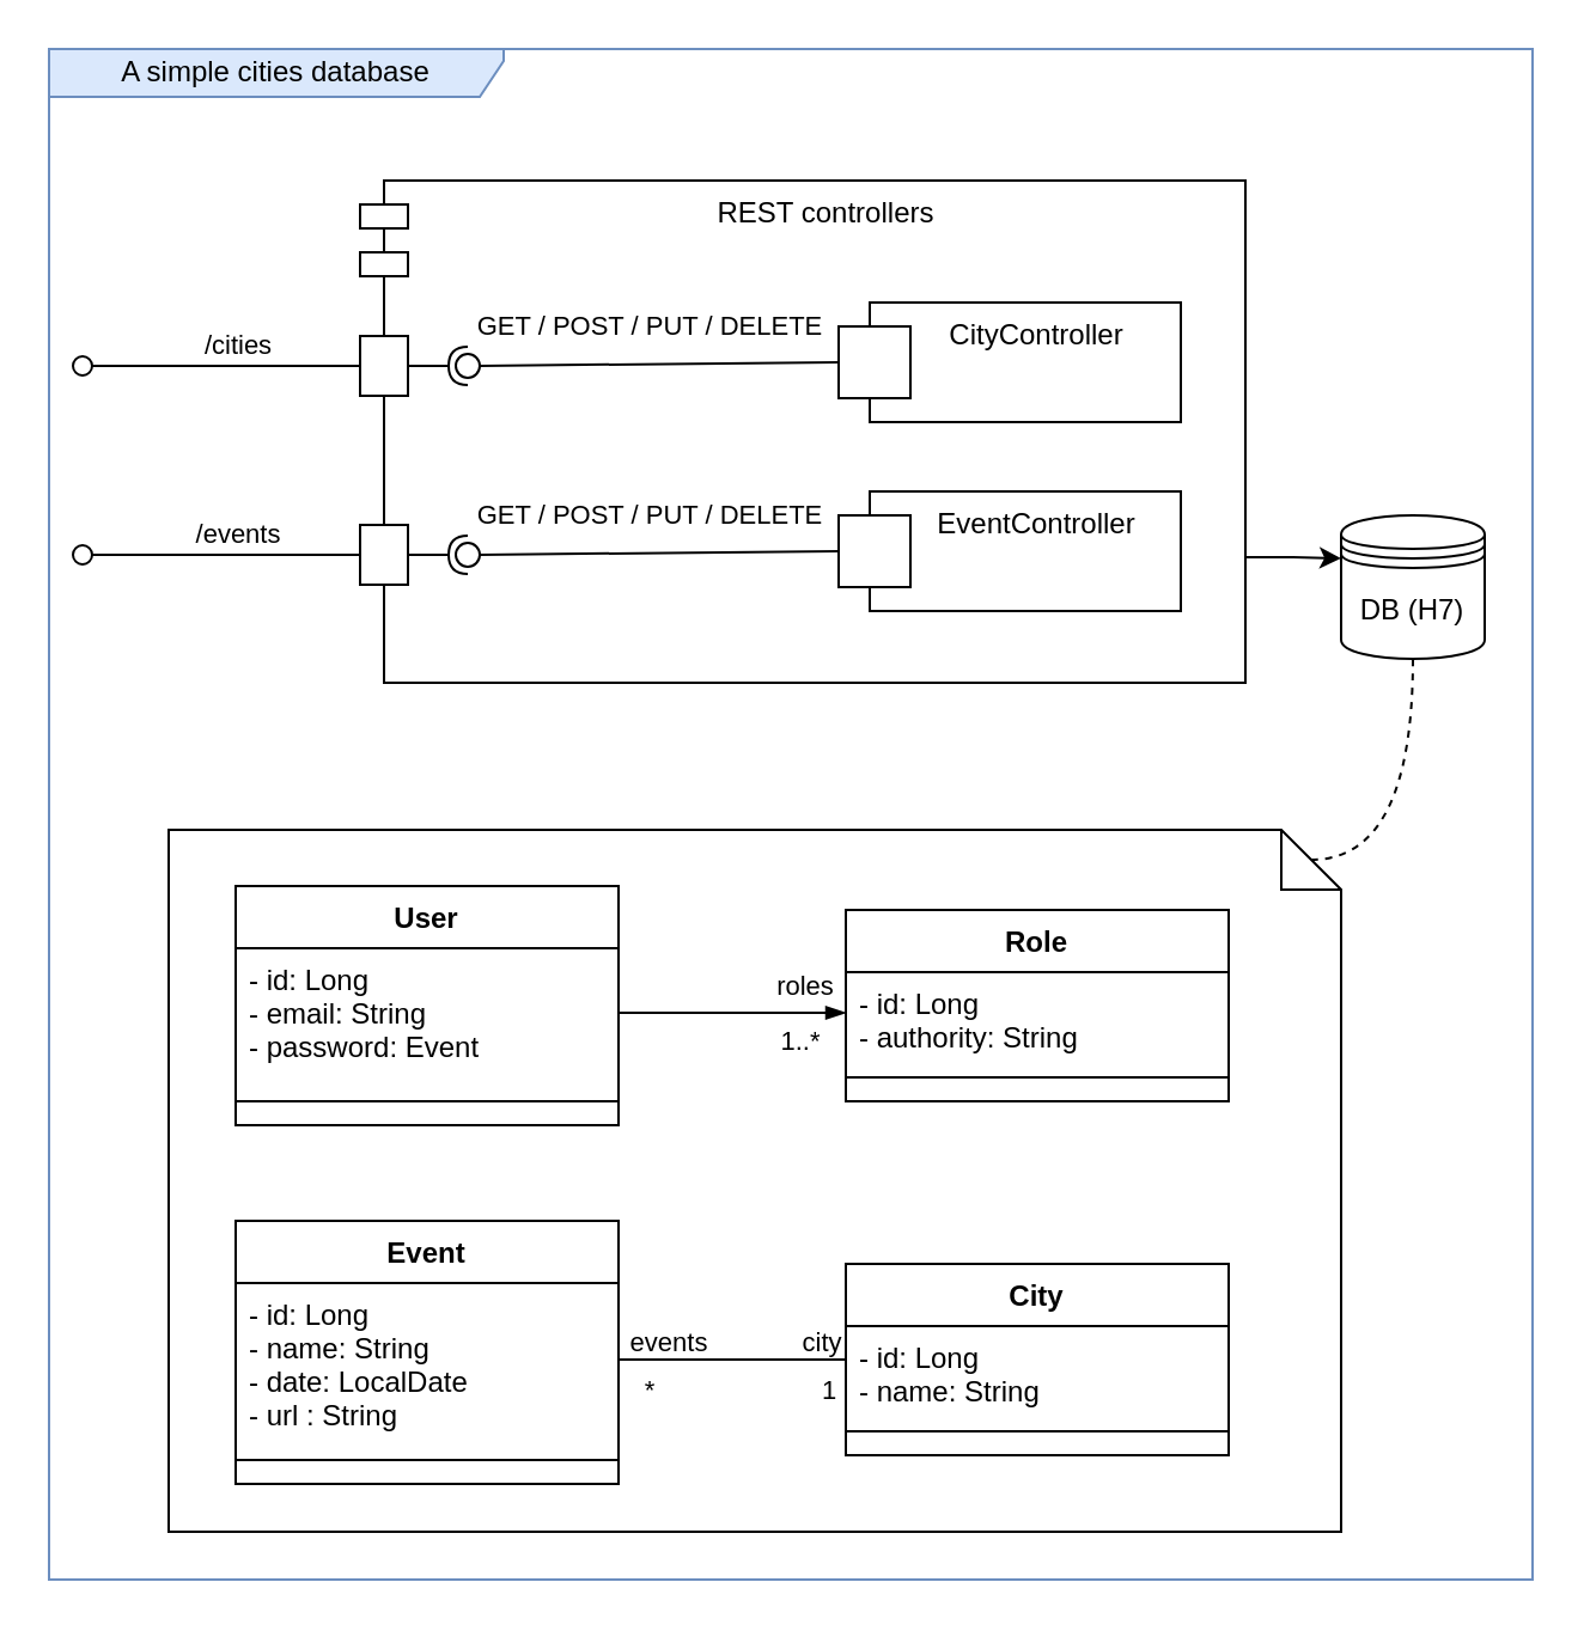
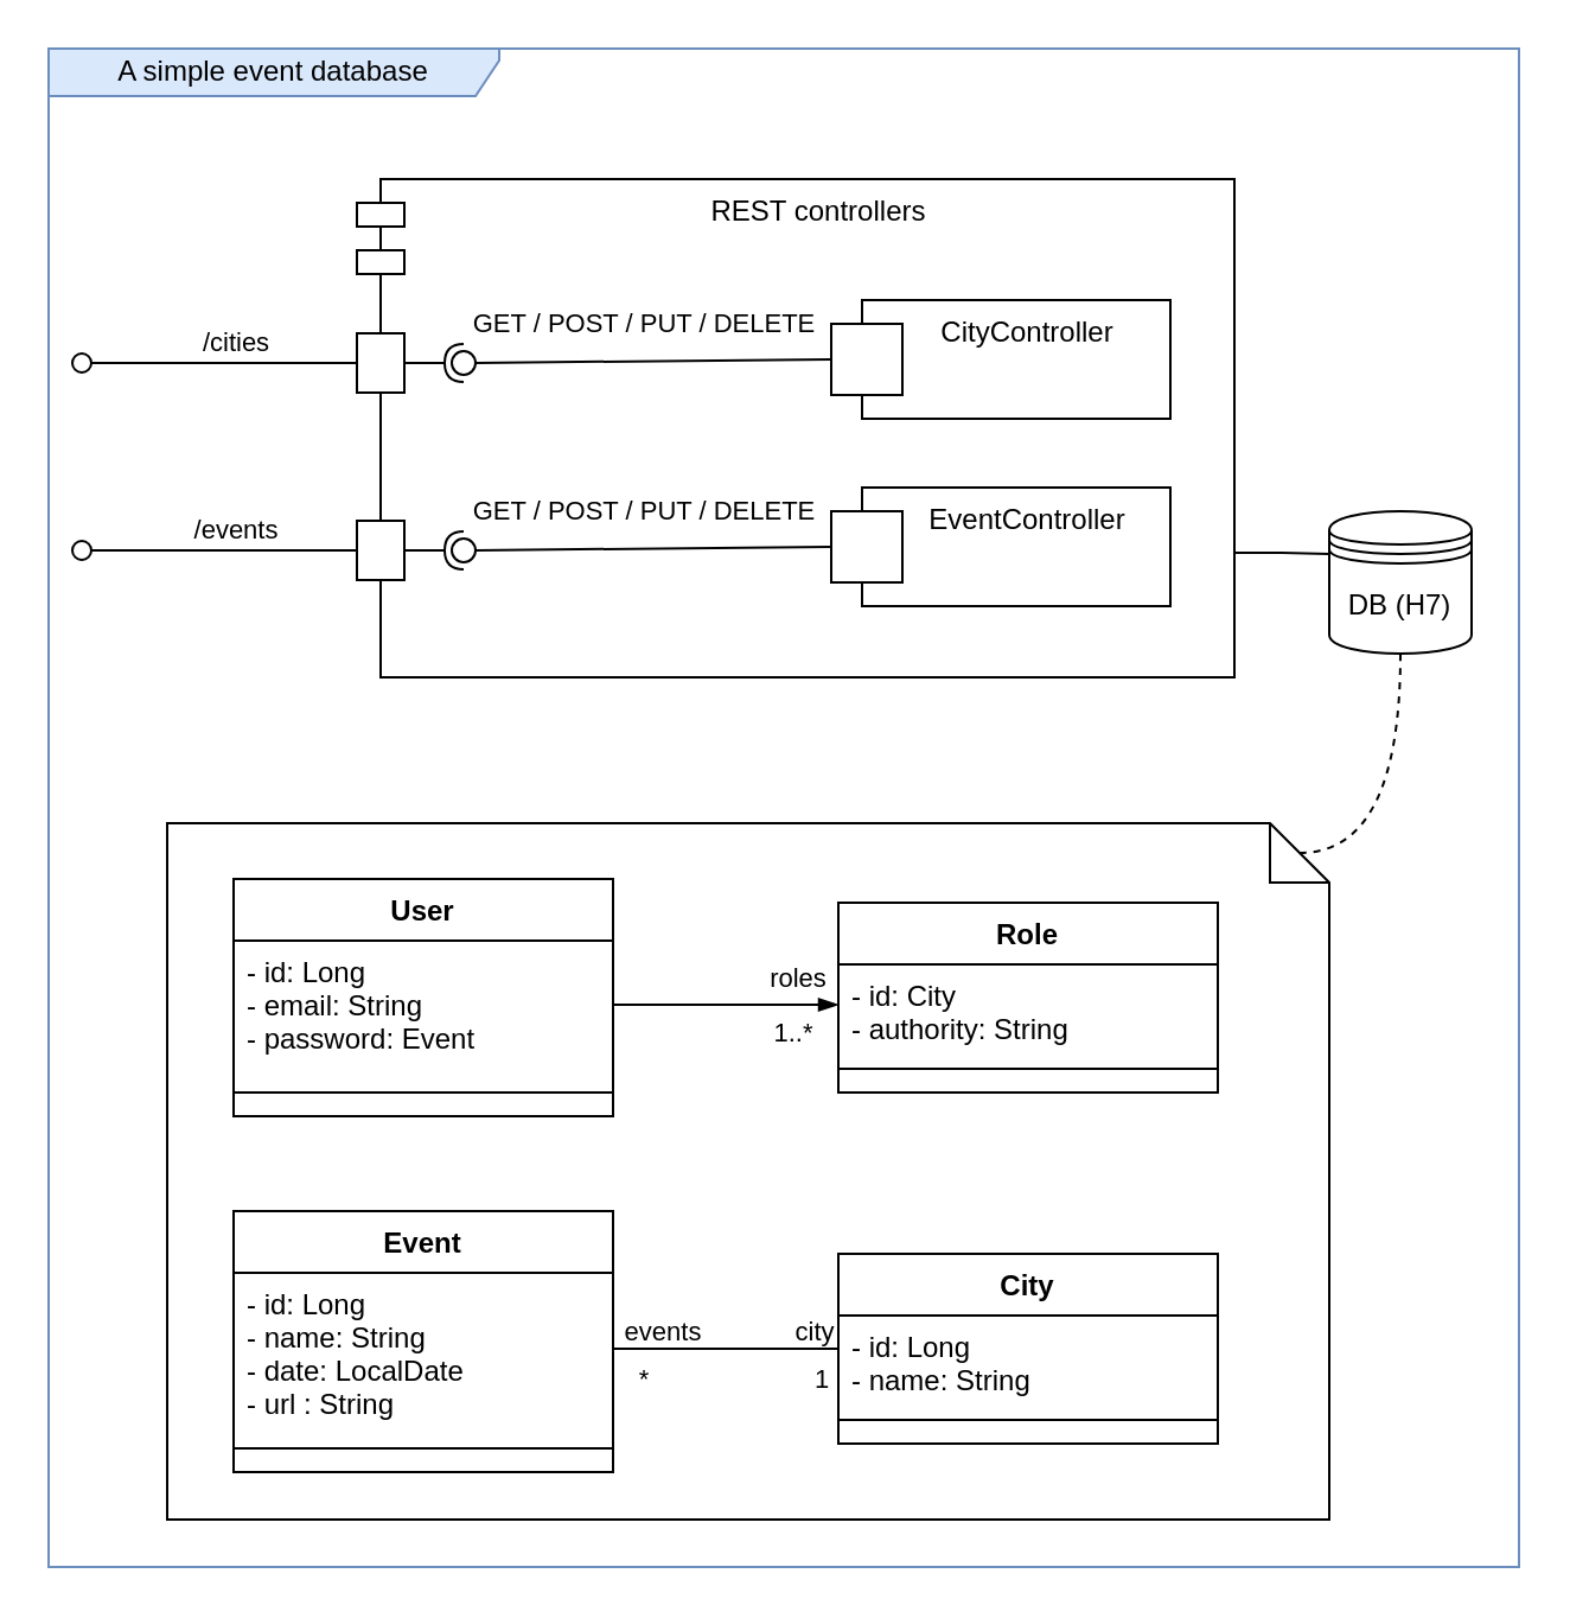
  <mxCell id="0" />
  <mxCell id="1" parent="0" />
- <mxCell id="2" value="&lt;div&gt;&lt;span&gt;A simple cities database&lt;/span&gt;&lt;br&gt;&lt;/div&gt;" style="shape=umlFrame;whiteSpace=wrap;html=1;width=190;height=20;fillColor=#dae8fc;strokeColor=#6c8ebf;" vertex="1" parent="1"><mxGeometry x="20" y="20" width="620" height="640" as="geometry" /></mxCell>
+ <mxCell id="2" value="&lt;div&gt;&lt;span&gt;A simple event database&lt;/span&gt;&lt;br&gt;&lt;/div&gt;" style="shape=umlFrame;whiteSpace=wrap;html=1;width=190;height=20;fillColor=#dae8fc;strokeColor=#6c8ebf;" vertex="1" parent="1"><mxGeometry x="20" y="20" width="620" height="640" as="geometry" /></mxCell>
  <mxCell id="3" value="" style="shape=note2;boundedLbl=1;whiteSpace=wrap;html=1;size=25;verticalAlign=top;align=center;" vertex="1" parent="1"><mxGeometry x="70" y="346.5" width="490" height="293.5" as="geometry" /></mxCell>
  <mxCell id="4" value="User" style="swimlane;fontStyle=1;align=center;verticalAlign=top;childLayout=stackLayout;horizontal=1;startSize=26;horizontalStack=0;resizeParent=1;resizeParentMax=0;resizeLast=0;collapsible=1;marginBottom=0;" vertex="1" parent="1"><mxGeometry x="98" y="370" width="160" height="100" as="geometry" /></mxCell>
  <mxCell id="5" value="- id: Long&#10;- email: String&#10;- password: Event" style="text;strokeColor=none;fillColor=none;align=left;verticalAlign=top;spacingLeft=4;spacingRight=4;overflow=hidden;rotatable=0;points=[[0,0.5],[1,0.5]];portConstraint=eastwest;" vertex="1" parent="4"><mxGeometry y="26" width="160" height="54" as="geometry" /></mxCell>
  <mxCell id="6" value="" style="line;strokeWidth=1;fillColor=none;align=left;verticalAlign=middle;spacingTop=-1;spacingLeft=3;spacingRight=3;rotatable=0;labelPosition=right;points=[];portConstraint=eastwest;" vertex="1" parent="4"><mxGeometry y="80" width="160" height="20" as="geometry" /></mxCell>
  <mxCell id="7" value="Event" style="swimlane;fontStyle=1;align=center;verticalAlign=top;childLayout=stackLayout;horizontal=1;startSize=26;horizontalStack=0;resizeParent=1;resizeParentMax=0;resizeLast=0;collapsible=1;marginBottom=0;" vertex="1" parent="1"><mxGeometry x="98" y="510" width="160" height="110" as="geometry" /></mxCell>
  <mxCell id="8" value="- id: Long&#10;- name: String&#10;- date: LocalDate&#10;- url : String" style="text;strokeColor=none;fillColor=none;align=left;verticalAlign=top;spacingLeft=4;spacingRight=4;overflow=hidden;rotatable=0;points=[[0,0.5],[1,0.5]];portConstraint=eastwest;" vertex="1" parent="7"><mxGeometry y="26" width="160" height="64" as="geometry" /></mxCell>
  <mxCell id="9" value="" style="line;strokeWidth=1;fillColor=none;align=left;verticalAlign=middle;spacingTop=-1;spacingLeft=3;spacingRight=3;rotatable=0;labelPosition=right;points=[];portConstraint=eastwest;" vertex="1" parent="7"><mxGeometry y="90" width="160" height="20" as="geometry" /></mxCell>
  <mxCell id="10" style="edgeStyle=orthogonalEdgeStyle;rounded=0;orthogonalLoop=1;jettySize=auto;html=1;endArrow=none;endFill=0;" edge="1" parent="1" source="15" target="8"><mxGeometry relative="1" as="geometry" /></mxCell>
  <mxCell id="11" value="events" style="edgeLabel;html=1;align=center;verticalAlign=middle;resizable=0;points=[];" vertex="1" connectable="0" parent="10"><mxGeometry x="0.824" relative="1" as="geometry"><mxPoint x="12" y="-8" as="offset" /></mxGeometry></mxCell>
  <mxCell id="12" value="city" style="edgeLabel;html=1;align=center;verticalAlign=middle;resizable=0;points=[];" vertex="1" connectable="0" parent="10"><mxGeometry x="-0.815" y="-2" relative="1" as="geometry"><mxPoint x="-2" y="-6" as="offset" /></mxGeometry></mxCell>
  <mxCell id="13" value="*" style="edgeLabel;html=1;align=center;verticalAlign=middle;resizable=0;points=[];" vertex="1" connectable="0" parent="10"><mxGeometry x="0.744" y="1" relative="1" as="geometry"><mxPoint y="11" as="offset" /></mxGeometry></mxCell>
  <mxCell id="14" value="1" style="edgeLabel;html=1;align=center;verticalAlign=middle;resizable=0;points=[];" vertex="1" connectable="0" parent="10"><mxGeometry x="-0.826" y="-1" relative="1" as="geometry"><mxPoint y="13" as="offset" /></mxGeometry></mxCell>
  <mxCell id="15" value="City" style="swimlane;fontStyle=1;align=center;verticalAlign=top;childLayout=stackLayout;horizontal=1;startSize=26;horizontalStack=0;resizeParent=1;resizeParentMax=0;resizeLast=0;collapsible=1;marginBottom=0;" vertex="1" parent="1"><mxGeometry x="353" y="528" width="160" height="80" as="geometry" /></mxCell>
  <mxCell id="16" value="- id: Long&#10;- name: String" style="text;strokeColor=none;fillColor=none;align=left;verticalAlign=top;spacingLeft=4;spacingRight=4;overflow=hidden;rotatable=0;points=[[0,0.5],[1,0.5]];portConstraint=eastwest;" vertex="1" parent="15"><mxGeometry y="26" width="160" height="34" as="geometry" /></mxCell>
  <mxCell id="17" value="" style="line;strokeWidth=1;fillColor=none;align=left;verticalAlign=middle;spacingTop=-1;spacingLeft=3;spacingRight=3;rotatable=0;labelPosition=right;points=[];portConstraint=eastwest;" vertex="1" parent="15"><mxGeometry y="60" width="160" height="20" as="geometry" /></mxCell>
  <mxCell id="18" value="Role" style="swimlane;fontStyle=1;align=center;verticalAlign=top;childLayout=stackLayout;horizontal=1;startSize=26;horizontalStack=0;resizeParent=1;resizeParentMax=0;resizeLast=0;collapsible=1;marginBottom=0;" vertex="1" parent="1"><mxGeometry x="353" y="380" width="160" height="80" as="geometry" /></mxCell>
- <mxCell id="19" value="- id: Long&#10;- authority: String" style="text;strokeColor=none;fillColor=none;align=left;verticalAlign=top;spacingLeft=4;spacingRight=4;overflow=hidden;rotatable=0;points=[[0,0.5],[1,0.5]];portConstraint=eastwest;" vertex="1" parent="18"><mxGeometry y="26" width="160" height="34" as="geometry" /></mxCell>
+ <mxCell id="19" value="- id: City&#10;- authority: String" style="text;strokeColor=none;fillColor=none;align=left;verticalAlign=top;spacingLeft=4;spacingRight=4;overflow=hidden;rotatable=0;points=[[0,0.5],[1,0.5]];portConstraint=eastwest;" vertex="1" parent="18"><mxGeometry y="26" width="160" height="34" as="geometry" /></mxCell>
  <mxCell id="20" value="" style="line;strokeWidth=1;fillColor=none;align=left;verticalAlign=middle;spacingTop=-1;spacingLeft=3;spacingRight=3;rotatable=0;labelPosition=right;points=[];portConstraint=eastwest;" vertex="1" parent="18"><mxGeometry y="60" width="160" height="20" as="geometry" /></mxCell>
- <mxCell id="21" style="edgeStyle=orthogonalEdgeStyle;rounded=0;orthogonalLoop=1;jettySize=auto;html=1;exitX=1;exitY=0.75;exitDx=0;exitDy=0;entryX=0;entryY=0.3;entryDx=0;entryDy=0;endArrow=classic;endFill=1;" edge="1" parent="1" source="22" target="44"><mxGeometry relative="1" as="geometry" /></mxCell>
+ <mxCell id="21" style="edgeStyle=orthogonalEdgeStyle;rounded=0;orthogonalLoop=1;jettySize=auto;html=1;exitX=1;exitY=0.75;exitDx=0;exitDy=0;entryX=0;entryY=0.3;entryDx=0;entryDy=0;endArrow=none;endFill=1;" edge="1" parent="1" source="22" target="44"><mxGeometry relative="1" as="geometry" /></mxCell>
  <mxCell id="22" value="REST controllers" style="shape=module;align=left;spacingLeft=20;align=center;verticalAlign=top;" vertex="1" parent="1"><mxGeometry x="150" y="75" width="370" height="210" as="geometry" /></mxCell>
  <mxCell id="23" value="" style="html=1;rounded=0;" vertex="1" parent="1"><mxGeometry x="150" y="140" width="20" height="25" as="geometry" /></mxCell>
  <mxCell id="24" value="" style="endArrow=none;html=1;rounded=0;align=center;verticalAlign=top;endFill=0;labelBackgroundColor=none;endSize=2;" edge="1" parent="1" source="23" target="26"><mxGeometry relative="1" as="geometry" /></mxCell>
  <mxCell id="25" value="/cities" style="edgeLabel;html=1;align=center;verticalAlign=middle;resizable=0;points=[];" vertex="1" connectable="0" parent="24"><mxGeometry x="0.399" y="-2" relative="1" as="geometry"><mxPoint x="26" y="-7" as="offset" /></mxGeometry></mxCell>
  <mxCell id="26" value="" style="ellipse;html=1;fontSize=11;align=center;fillColor=none;points=[];aspect=fixed;resizable=0;verticalAlign=bottom;labelPosition=center;verticalLabelPosition=top;flipH=1;" vertex="1" parent="1"><mxGeometry x="30" y="148.5" width="8" height="8" as="geometry" /></mxCell>
  <mxCell id="27" value="CityController" style="shape=module;align=left;spacingLeft=20;align=center;verticalAlign=top;" vertex="1" parent="1"><mxGeometry x="353" y="126" width="140" height="50" as="geometry" /></mxCell>
  <mxCell id="28" value="" style="html=1;rounded=0;" vertex="1" parent="1"><mxGeometry x="350" y="136" width="30" height="30" as="geometry" /></mxCell>
  <mxCell id="29" value="" style="rounded=0;orthogonalLoop=1;jettySize=auto;html=1;endArrow=none;endFill=0;exitX=0;exitY=0.5;exitDx=0;exitDy=0;" edge="1" parent="1" source="28" target="32"><mxGeometry relative="1" as="geometry"><mxPoint x="300.001" y="150.088" as="sourcePoint" /></mxGeometry></mxCell>
  <mxCell id="30" value="GET / POST / PUT / DELETE" style="edgeLabel;html=1;align=center;verticalAlign=middle;resizable=0;points=[];" vertex="1" connectable="0" parent="29"><mxGeometry x="0.362" y="1" relative="1" as="geometry"><mxPoint x="22" y="-17" as="offset" /></mxGeometry></mxCell>
  <mxCell id="31" value="" style="rounded=0;orthogonalLoop=1;jettySize=auto;html=1;endArrow=halfCircle;endFill=0;entryX=0.5;entryY=0.5;entryDx=0;entryDy=0;endSize=6;strokeWidth=1;exitX=1;exitY=0.5;exitDx=0;exitDy=0;" edge="1" parent="1" source="23" target="32"><mxGeometry relative="1" as="geometry"><mxPoint x="230" y="200" as="sourcePoint" /></mxGeometry></mxCell>
  <mxCell id="32" value="" style="ellipse;whiteSpace=wrap;html=1;fontFamily=Helvetica;fontSize=12;fontColor=#000000;align=center;strokeColor=#000000;fillColor=#ffffff;points=[];aspect=fixed;resizable=0;" vertex="1" parent="1"><mxGeometry x="190" y="147.5" width="10" height="10" as="geometry" /></mxCell>
  <mxCell id="33" value="" style="html=1;rounded=0;" vertex="1" parent="1"><mxGeometry x="150" y="219" width="20" height="25" as="geometry" /></mxCell>
  <mxCell id="34" value="" style="endArrow=none;html=1;rounded=0;align=center;verticalAlign=top;endFill=0;labelBackgroundColor=none;endSize=2;" edge="1" parent="1" source="33" target="36"><mxGeometry relative="1" as="geometry" /></mxCell>
  <mxCell id="35" value="/events" style="edgeLabel;html=1;align=center;verticalAlign=middle;resizable=0;points=[];" vertex="1" connectable="0" parent="34"><mxGeometry x="0.399" y="-2" relative="1" as="geometry"><mxPoint x="26" y="-7" as="offset" /></mxGeometry></mxCell>
  <mxCell id="36" value="" style="ellipse;html=1;fontSize=11;align=center;fillColor=none;points=[];aspect=fixed;resizable=0;verticalAlign=bottom;labelPosition=center;verticalLabelPosition=top;flipH=1;" vertex="1" parent="1"><mxGeometry x="30" y="227.5" width="8" height="8" as="geometry" /></mxCell>
  <mxCell id="37" value="EventController" style="shape=module;align=left;spacingLeft=20;align=center;verticalAlign=top;" vertex="1" parent="1"><mxGeometry x="353" y="205" width="140" height="50" as="geometry" /></mxCell>
  <mxCell id="38" value="" style="html=1;rounded=0;" vertex="1" parent="1"><mxGeometry x="350" y="215" width="30" height="30" as="geometry" /></mxCell>
  <mxCell id="39" value="" style="rounded=0;orthogonalLoop=1;jettySize=auto;html=1;endArrow=none;endFill=0;exitX=0;exitY=0.5;exitDx=0;exitDy=0;" edge="1" parent="1" source="38" target="42"><mxGeometry relative="1" as="geometry"><mxPoint x="300.001" y="229.088" as="sourcePoint" /></mxGeometry></mxCell>
  <mxCell id="40" value="GET / POST / PUT / DELETE" style="edgeLabel;html=1;align=center;verticalAlign=middle;resizable=0;points=[];" vertex="1" connectable="0" parent="39"><mxGeometry x="0.362" y="1" relative="1" as="geometry"><mxPoint x="22" y="-17" as="offset" /></mxGeometry></mxCell>
  <mxCell id="41" value="" style="rounded=0;orthogonalLoop=1;jettySize=auto;html=1;endArrow=halfCircle;endFill=0;entryX=0.5;entryY=0.5;entryDx=0;entryDy=0;endSize=6;strokeWidth=1;exitX=1;exitY=0.5;exitDx=0;exitDy=0;" edge="1" parent="1" source="33" target="42"><mxGeometry relative="1" as="geometry"><mxPoint x="230" y="279" as="sourcePoint" /></mxGeometry></mxCell>
  <mxCell id="42" value="" style="ellipse;whiteSpace=wrap;html=1;fontFamily=Helvetica;fontSize=12;fontColor=#000000;align=center;strokeColor=#000000;fillColor=#ffffff;points=[];aspect=fixed;resizable=0;" vertex="1" parent="1"><mxGeometry x="190" y="226.5" width="10" height="10" as="geometry" /></mxCell>
  <mxCell id="43" style="edgeStyle=orthogonalEdgeStyle;orthogonalLoop=1;jettySize=auto;html=1;exitX=0.5;exitY=1;exitDx=0;exitDy=0;entryX=0;entryY=0;entryDx=477.5;entryDy=12.5;entryPerimeter=0;dashed=1;endArrow=none;endFill=0;curved=1;" edge="1" parent="1" source="44" target="3"><mxGeometry relative="1" as="geometry"><Array as="points"><mxPoint x="590" y="359" /></Array></mxGeometry></mxCell>
  <mxCell id="44" value="DB (H7)" style="shape=datastore;whiteSpace=wrap;html=1;" vertex="1" parent="1"><mxGeometry x="560" y="215" width="60" height="60" as="geometry" /></mxCell>
  <mxCell id="45" style="edgeStyle=orthogonalEdgeStyle;rounded=0;orthogonalLoop=1;jettySize=auto;html=1;endArrow=blockThin;endFill=1;" edge="1" parent="1" source="5" target="19"><mxGeometry relative="1" as="geometry" /></mxCell>
  <mxCell id="46" value="roles" style="edgeLabel;html=1;align=center;verticalAlign=middle;resizable=0;points=[];" vertex="1" connectable="0" parent="45"><mxGeometry x="0.722" y="1" relative="1" as="geometry"><mxPoint x="-5" y="-11" as="offset" /></mxGeometry></mxCell>
  <mxCell id="47" value="1..*" style="edgeLabel;html=1;align=center;verticalAlign=middle;resizable=0;points=[];" vertex="1" connectable="0" parent="45"><mxGeometry x="0.688" relative="1" as="geometry"><mxPoint x="-5" y="11" as="offset" /></mxGeometry></mxCell>
